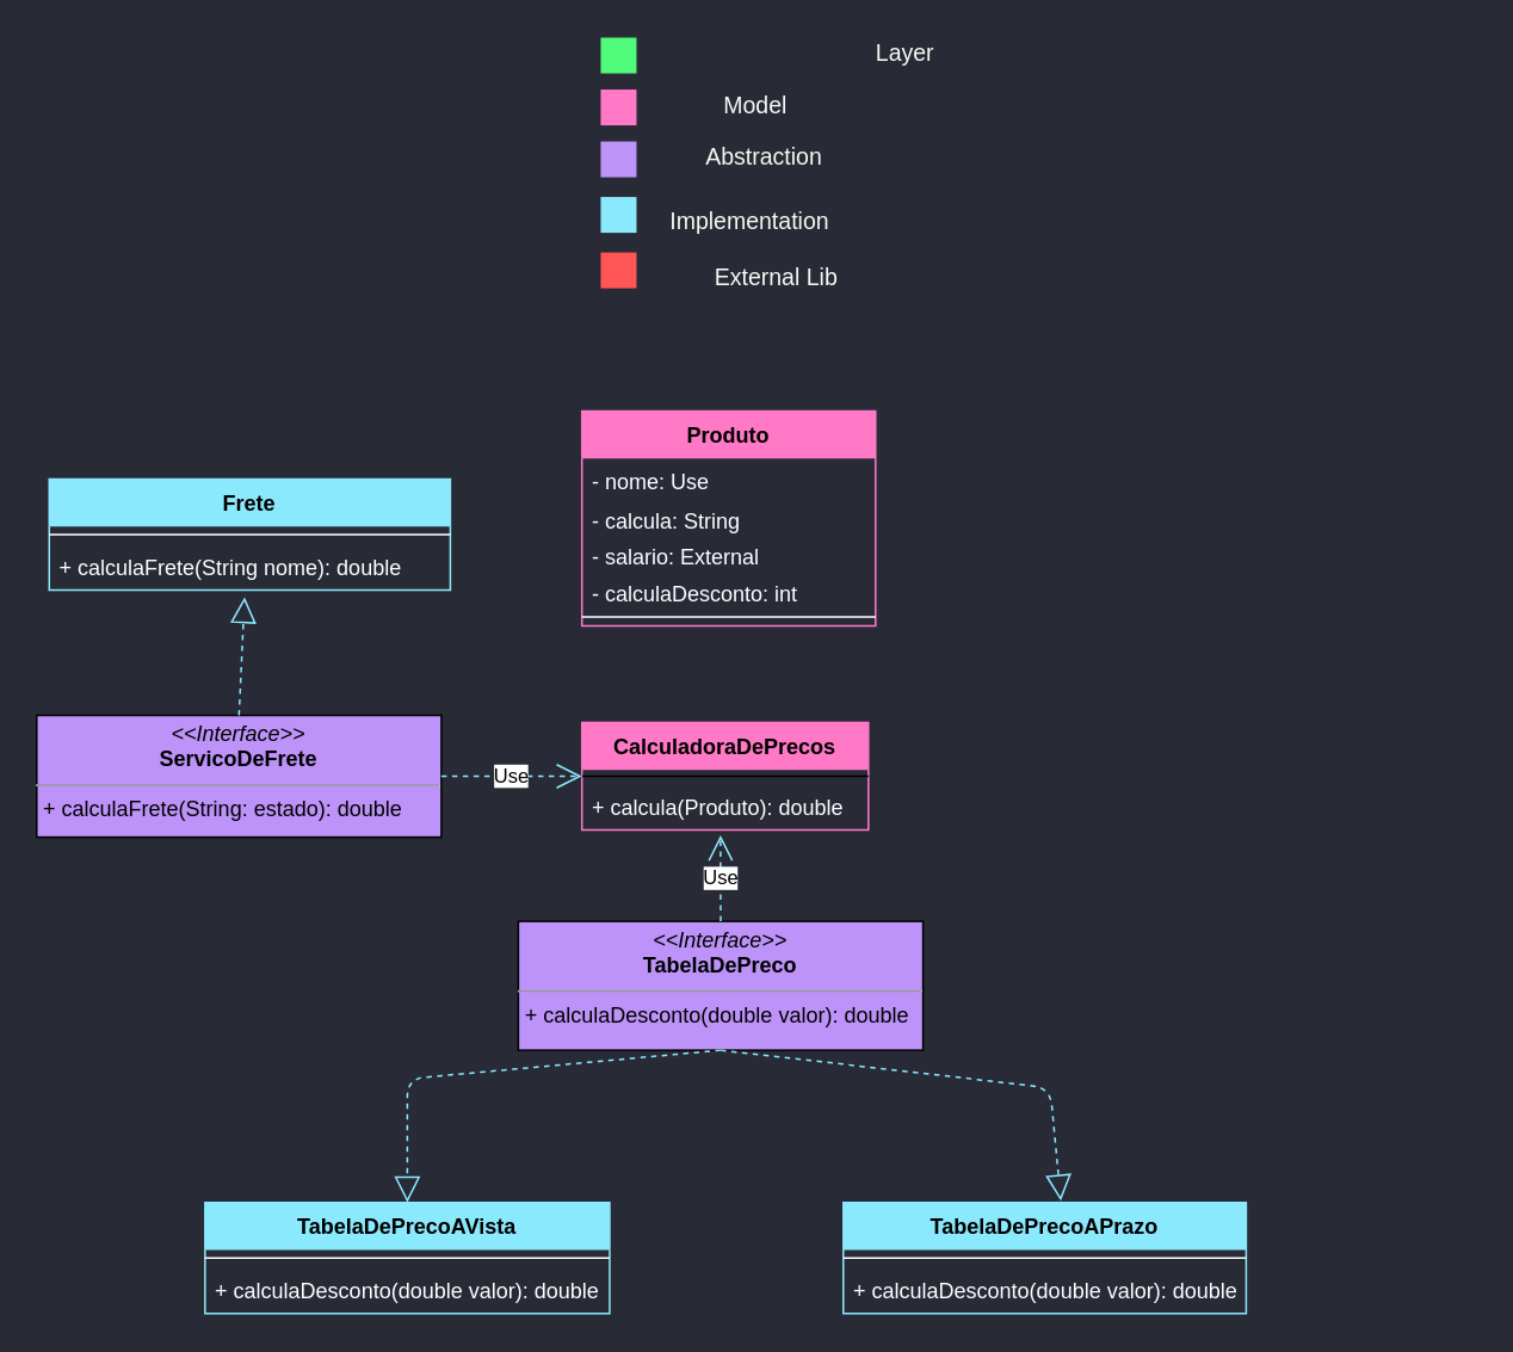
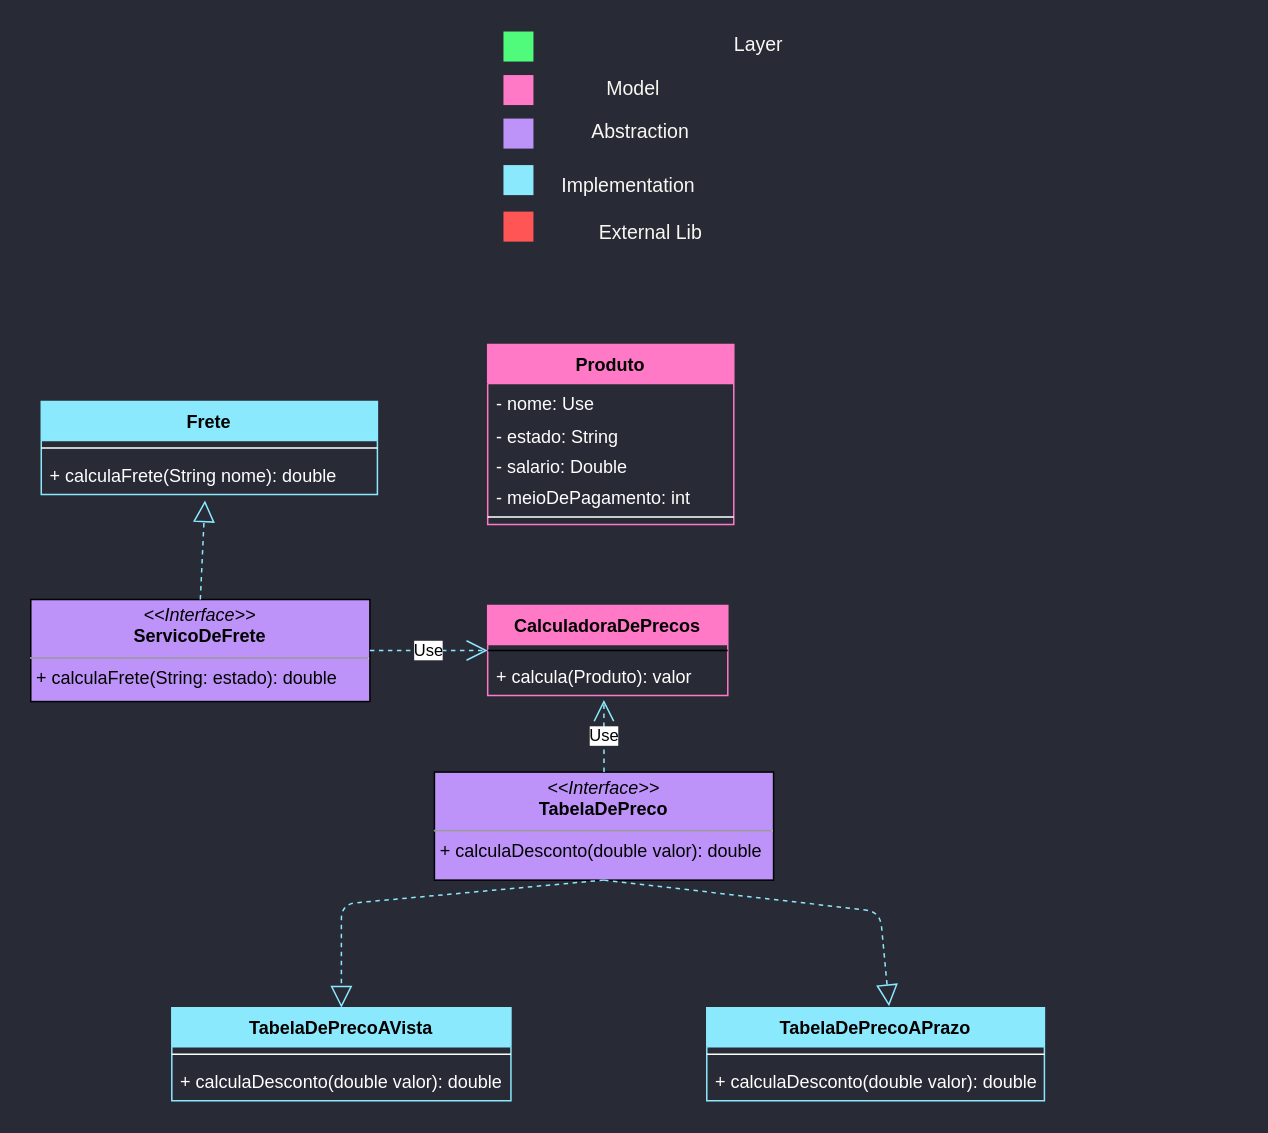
  <mxCell id="0" />
  <mxCell id="1" parent="0" />
  <mxCell id="2" value="" style="rounded=0;whiteSpace=wrap;html=1;strokeColor=none;strokeWidth=3;fillColor=#FF79C6;fontSize=13;fontColor=#F8F8F2;align=right;" parent="1" vertex="1"><mxGeometry x="335" y="49.5" width="20" height="20" as="geometry" /></mxCell>
  <mxCell id="3" value="Model" style="text;html=1;resizable=0;points=[];autosize=1;align=left;verticalAlign=middle;spacingTop=-4;fontSize=13;fontColor=#F8F8F2;" parent="1" vertex="1"><mxGeometry x="402" y="51.5" width="45" height="16" as="geometry" /></mxCell>
  <mxCell id="4" value="" style="rounded=0;whiteSpace=wrap;html=1;strokeColor=none;strokeWidth=3;fillColor=#BD93F9;fontSize=13;fontColor=#F8F8F2;align=right;" parent="1" vertex="1"><mxGeometry x="335" y="78.5" width="20" height="20" as="geometry" /></mxCell>
  <mxCell id="5" value="Abstraction" style="text;html=1;resizable=0;points=[];autosize=1;align=left;verticalAlign=middle;spacingTop=-4;fontSize=13;fontColor=#F8F8F2;" parent="1" vertex="1"><mxGeometry x="392" y="80.5" width="75" height="16" as="geometry" /></mxCell>
  <mxCell id="6" value="" style="rounded=0;whiteSpace=wrap;html=1;strokeColor=none;strokeWidth=3;fillColor=#8BE9FD;fontSize=13;fontColor=#F8F8F2;align=right;" parent="1" vertex="1"><mxGeometry x="335" y="109.5" width="20" height="20" as="geometry" /></mxCell>
  <mxCell id="7" value="Implementation" style="text;html=1;resizable=0;points=[];autosize=1;align=left;verticalAlign=middle;spacingTop=-4;fontSize=13;fontColor=#F8F8F2;" parent="1" vertex="1"><mxGeometry x="372" y="116.5" width="99" height="16" as="geometry" /></mxCell>
  <mxCell id="8" value="" style="rounded=0;whiteSpace=wrap;html=1;strokeColor=none;strokeWidth=3;fillColor=#50FA7B;fontSize=13;fontColor=#F8F8F2;align=right;" parent="1" vertex="1"><mxGeometry x="335" y="20.5" width="20" height="20" as="geometry" /></mxCell>
  <mxCell id="9" value="Layer" style="text;html=1;resizable=0;points=[];autosize=1;align=left;verticalAlign=middle;spacingTop=-4;fontSize=13;fontColor=#F8F8F2;" parent="1" vertex="1"><mxGeometry x="487" y="22.5" width="43" height="16" as="geometry" /></mxCell>
  <mxCell id="10" value="" style="rounded=0;whiteSpace=wrap;html=1;strokeColor=none;strokeWidth=3;fillColor=#FF5555;fontSize=13;fontColor=#F8F8F2;align=right;" parent="1" vertex="1"><mxGeometry x="335" y="140.5" width="20" height="20" as="geometry" /></mxCell>
  <mxCell id="11" value="External Lib" style="text;html=1;resizable=0;points=[];autosize=1;align=left;verticalAlign=middle;spacingTop=-4;fontSize=13;fontColor=#F8F8F2;" parent="1" vertex="1"><mxGeometry x="397" y="147.5" width="79" height="16" as="geometry" /></mxCell>
  <mxCell id="12" style="edgeStyle=orthogonalEdgeStyle;rounded=0;orthogonalLoop=1;jettySize=auto;html=1;exitX=0;exitY=0.5;exitDx=0;exitDy=0;entryX=1;entryY=0.5;entryDx=0;entryDy=0;fontSize=13;fontColor=#F8F8F2;strokeWidth=2;strokeColor=#BD93F9;" parent="1" edge="1"><mxGeometry relative="1" as="geometry"><mxPoint x="627" y="399" as="targetPoint" /></mxGeometry></mxCell>
  <mxCell id="13" style="edgeStyle=orthogonalEdgeStyle;rounded=0;orthogonalLoop=1;jettySize=auto;html=1;exitX=1;exitY=0.5;exitDx=0;exitDy=0;entryX=0;entryY=0.5;entryDx=0;entryDy=0;strokeColor=#BD93F9;strokeWidth=2;fontSize=13;fontColor=#F8F8F2;" parent="1" edge="1"><mxGeometry relative="1" as="geometry"><mxPoint x="823" y="399" as="sourcePoint" /></mxGeometry></mxCell>
  <mxCell id="14" value="Produto&#10;" style="swimlane;fontStyle=1;align=center;verticalAlign=top;childLayout=stackLayout;horizontal=1;startSize=26;horizontalStack=0;resizeParent=1;resizeParentMax=0;resizeLast=0;collapsible=1;marginBottom=0;strokeColor=#FF79C6;fillColor=#FF79C6;" parent="1" vertex="1"><mxGeometry x="324.5" y="229" width="164" height="120" as="geometry" /></mxCell>
  <mxCell id="15" value="- nome: Use" style="text;strokeColor=none;fillColor=none;align=left;verticalAlign=top;spacingLeft=4;spacingRight=4;overflow=hidden;rotatable=0;points=[[0,0.5],[1,0.5]];portConstraint=eastwest;fontStyle=0;fontColor=#FFFFFF;" parent="14" vertex="1"><mxGeometry y="26" width="164" height="22" as="geometry" /></mxCell>
- <mxCell id="16" value="- calcula: String" style="text;strokeColor=none;fillColor=none;align=left;verticalAlign=top;spacingLeft=4;spacingRight=4;overflow=hidden;rotatable=0;points=[[0,0.5],[1,0.5]];portConstraint=eastwest;fontStyle=0;fontColor=#FFFFFF;" parent="14" vertex="1"><mxGeometry y="48" width="164" height="20" as="geometry" /></mxCell>
- <mxCell id="17" value="- salario: External" style="text;strokeColor=none;fillColor=none;align=left;verticalAlign=top;spacingLeft=4;spacingRight=4;overflow=hidden;rotatable=0;points=[[0,0.5],[1,0.5]];portConstraint=eastwest;fontColor=#FFFFFF;" parent="14" vertex="1"><mxGeometry y="68" width="164" height="21" as="geometry" /></mxCell>
- <mxCell id="18" value="- calculaDesconto: int" style="text;strokeColor=none;fillColor=none;align=left;verticalAlign=top;spacingLeft=4;spacingRight=4;overflow=hidden;rotatable=0;points=[[0,0.5],[1,0.5]];portConstraint=eastwest;fontColor=#FFFFFF;" parent="14" vertex="1"><mxGeometry y="89" width="164" height="21" as="geometry" /></mxCell>
+ <mxCell id="16" value="- estado: String" style="text;strokeColor=none;fillColor=none;align=left;verticalAlign=top;spacingLeft=4;spacingRight=4;overflow=hidden;rotatable=0;points=[[0,0.5],[1,0.5]];portConstraint=eastwest;fontStyle=0;fontColor=#FFFFFF;" parent="14" vertex="1"><mxGeometry y="48" width="164" height="20" as="geometry" /></mxCell>
+ <mxCell id="17" value="- salario: Double" style="text;strokeColor=none;fillColor=none;align=left;verticalAlign=top;spacingLeft=4;spacingRight=4;overflow=hidden;rotatable=0;points=[[0,0.5],[1,0.5]];portConstraint=eastwest;fontColor=#FFFFFF;" parent="14" vertex="1"><mxGeometry y="68" width="164" height="21" as="geometry" /></mxCell>
+ <mxCell id="18" value="- meioDePagamento: int" style="text;strokeColor=none;fillColor=none;align=left;verticalAlign=top;spacingLeft=4;spacingRight=4;overflow=hidden;rotatable=0;points=[[0,0.5],[1,0.5]];portConstraint=eastwest;fontColor=#FFFFFF;" parent="14" vertex="1"><mxGeometry y="89" width="164" height="21" as="geometry" /></mxCell>
  <mxCell id="19" value="" style="line;strokeWidth=1;fillColor=none;align=left;verticalAlign=middle;spacingTop=-1;spacingLeft=3;spacingRight=3;rotatable=0;labelPosition=right;points=[];portConstraint=eastwest;strokeColor=#FFFFFF;" parent="14" vertex="1"><mxGeometry y="110" width="164" height="10" as="geometry" /></mxCell>
  <mxCell id="20" value="CalculadoraDePrecos" style="swimlane;fontStyle=1;align=center;verticalAlign=top;childLayout=stackLayout;horizontal=1;startSize=26;horizontalStack=0;resizeParent=1;resizeParentMax=0;resizeLast=0;collapsible=1;marginBottom=0;strokeColor=#FF79C6;fillColor=#FF79C6;" parent="1" vertex="1"><mxGeometry x="324.5" y="403" width="160" height="60" as="geometry" /></mxCell>
  <mxCell id="21" value="" style="line;strokeWidth=1;fillColor=none;align=left;verticalAlign=middle;spacingTop=-1;spacingLeft=3;spacingRight=3;rotatable=0;labelPosition=right;points=[];portConstraint=eastwest;" parent="20" vertex="1"><mxGeometry y="26" width="160" height="8" as="geometry" /></mxCell>
- <mxCell id="22" value="+ calcula(Produto): double" style="text;strokeColor=none;fillColor=none;align=left;verticalAlign=top;spacingLeft=4;spacingRight=4;overflow=hidden;rotatable=0;points=[[0,0.5],[1,0.5]];portConstraint=eastwest;fontColor=#FFFFFF;" parent="20" vertex="1"><mxGeometry y="34" width="160" height="26" as="geometry" /></mxCell>
+ <mxCell id="22" value="+ calcula(Produto): valor" style="text;strokeColor=none;fillColor=none;align=left;verticalAlign=top;spacingLeft=4;spacingRight=4;overflow=hidden;rotatable=0;points=[[0,0.5],[1,0.5]];portConstraint=eastwest;fontColor=#FFFFFF;" parent="20" vertex="1"><mxGeometry y="34" width="160" height="26" as="geometry" /></mxCell>
  <mxCell id="23" value="Frete" style="swimlane;fontStyle=1;align=center;verticalAlign=top;childLayout=stackLayout;horizontal=1;startSize=26;horizontalStack=0;resizeParent=1;resizeParentMax=0;resizeLast=0;collapsible=1;marginBottom=0;strokeColor=#8BE9FD;fillColor=#8BE9FD;" parent="1" vertex="1"><mxGeometry x="27" y="267" width="224" height="62" as="geometry" /></mxCell>
  <mxCell id="24" value="" style="line;strokeWidth=1;fillColor=none;align=left;verticalAlign=middle;spacingTop=-1;spacingLeft=3;spacingRight=3;rotatable=0;labelPosition=right;points=[];portConstraint=eastwest;strokeColor=#FFFFFF;" parent="23" vertex="1"><mxGeometry y="26" width="224" height="10" as="geometry" /></mxCell>
  <mxCell id="25" value="+ calculaFrete(String nome): double" style="text;strokeColor=none;fillColor=none;align=left;verticalAlign=top;spacingLeft=4;spacingRight=4;overflow=hidden;rotatable=0;points=[[0,0.5],[1,0.5]];portConstraint=eastwest;fontColor=#FFFFFF;" parent="23" vertex="1"><mxGeometry y="36" width="224" height="26" as="geometry" /></mxCell>
  <mxCell id="26" value="TabelaDePrecoAVista" style="swimlane;fontStyle=1;align=center;verticalAlign=top;childLayout=stackLayout;horizontal=1;startSize=26;horizontalStack=0;resizeParent=1;resizeParentMax=0;resizeLast=0;collapsible=1;marginBottom=0;strokeColor=#8BE9FD;fillColor=#8BE9FD;" parent="1" vertex="1"><mxGeometry x="114" y="671" width="226" height="62" as="geometry" /></mxCell>
  <mxCell id="27" value="" style="line;strokeWidth=1;fillColor=none;align=left;verticalAlign=middle;spacingTop=-1;spacingLeft=3;spacingRight=3;rotatable=0;labelPosition=right;points=[];portConstraint=eastwest;strokeColor=#FFFFFF;" parent="26" vertex="1"><mxGeometry y="26" width="226" height="10" as="geometry" /></mxCell>
  <mxCell id="28" value="+ calculaDesconto(double valor): double" style="text;strokeColor=none;fillColor=none;align=left;verticalAlign=top;spacingLeft=4;spacingRight=4;overflow=hidden;rotatable=0;points=[[0,0.5],[1,0.5]];portConstraint=eastwest;fontColor=#FFFFFF;" parent="26" vertex="1"><mxGeometry y="36" width="226" height="26" as="geometry" /></mxCell>
  <mxCell id="29" value="TabelaDePrecoAPrazo" style="swimlane;fontStyle=1;align=center;verticalAlign=top;childLayout=stackLayout;horizontal=1;startSize=26;horizontalStack=0;resizeParent=1;resizeParentMax=0;resizeLast=0;collapsible=1;marginBottom=0;strokeColor=#8BE9FD;fillColor=#8BE9FD;" parent="1" vertex="1"><mxGeometry x="470.5" y="671" width="225" height="62" as="geometry" /></mxCell>
  <mxCell id="30" value="" style="line;strokeWidth=1;fillColor=none;align=left;verticalAlign=middle;spacingTop=-1;spacingLeft=3;spacingRight=3;rotatable=0;labelPosition=right;points=[];portConstraint=eastwest;strokeColor=#FFFFFF;" parent="29" vertex="1"><mxGeometry y="26" width="225" height="10" as="geometry" /></mxCell>
  <mxCell id="31" value="+ calculaDesconto(double valor): double" style="text;strokeColor=none;fillColor=none;align=left;verticalAlign=top;spacingLeft=4;spacingRight=4;overflow=hidden;rotatable=0;points=[[0,0.5],[1,0.5]];portConstraint=eastwest;fontColor=#FFFFFF;" parent="29" vertex="1"><mxGeometry y="36" width="225" height="26" as="geometry" /></mxCell>
  <mxCell id="32" value="&lt;p style=&quot;margin: 0px ; margin-top: 4px ; text-align: center&quot;&gt;&lt;i&gt;&amp;lt;&amp;lt;Interface&amp;gt;&amp;gt;&lt;/i&gt;&lt;br&gt;&lt;b&gt;TabelaDePreco&lt;/b&gt;&lt;/p&gt;&lt;hr size=&quot;1&quot;&gt;&lt;p style=&quot;margin: 0px ; margin-left: 4px&quot;&gt;+ calculaDesconto(double valor): double&lt;br&gt;&lt;/p&gt;" style="verticalAlign=top;align=left;overflow=fill;fontSize=12;fontFamily=Helvetica;html=1;fillColor=#BD93F9;" parent="1" vertex="1"><mxGeometry x="289" y="514" width="226" height="72" as="geometry" /></mxCell>
  <mxCell id="33" value="" style="endArrow=block;dashed=1;endFill=0;endSize=12;html=1;exitX=0.5;exitY=1;exitDx=0;exitDy=0;entryX=0.5;entryY=0;entryDx=0;entryDy=0;strokeColor=#8BE9FD;" parent="1" source="32" target="26" edge="1"><mxGeometry width="160" relative="1" as="geometry"><mxPoint x="36" y="756" as="sourcePoint" /><mxPoint x="196" y="756" as="targetPoint" /><Array as="points"><mxPoint x="227" y="602" /></Array></mxGeometry></mxCell>
  <mxCell id="34" value="" style="endArrow=block;dashed=1;endFill=0;endSize=12;html=1;exitX=0.5;exitY=1;exitDx=0;exitDy=0;entryX=0.54;entryY=-0.016;entryDx=0;entryDy=0;strokeColor=#8BE9FD;entryPerimeter=0;" parent="1" source="32" target="29" edge="1"><mxGeometry width="160" relative="1" as="geometry"><mxPoint x="412" y="596" as="sourcePoint" /><mxPoint x="237" y="681" as="targetPoint" /><Array as="points"><mxPoint x="586" y="607" /></Array></mxGeometry></mxCell>
  <mxCell id="35" value="Use" style="endArrow=open;endSize=12;dashed=1;html=1;strokeColor=#8BE9FD;entryX=0.484;entryY=1.115;entryDx=0;entryDy=0;entryPerimeter=0;exitX=0.5;exitY=0;exitDx=0;exitDy=0;" parent="1" source="32" target="22" edge="1"><mxGeometry width="160" relative="1" as="geometry"><mxPoint x="36" y="756" as="sourcePoint" /><mxPoint x="196" y="756" as="targetPoint" /></mxGeometry></mxCell>
  <mxCell id="36" value="&lt;p style=&quot;margin: 0px ; margin-top: 4px ; text-align: center&quot;&gt;&lt;i&gt;&amp;lt;&amp;lt;Interface&amp;gt;&amp;gt;&lt;/i&gt;&lt;br&gt;&lt;b&gt;ServicoDeFrete&lt;/b&gt;&lt;/p&gt;&lt;hr size=&quot;1&quot;&gt;&lt;p style=&quot;margin: 0px ; margin-left: 4px&quot;&gt;+ calculaFrete(String: estado): double&lt;br&gt;&lt;/p&gt;" style="verticalAlign=top;align=left;overflow=fill;fontSize=12;fontFamily=Helvetica;html=1;fillColor=#BD93F9;" parent="1" vertex="1"><mxGeometry x="20" y="399" width="226" height="68" as="geometry" /></mxCell>
  <mxCell id="37" value="Use" style="endArrow=open;endSize=12;dashed=1;html=1;strokeColor=#8BE9FD;exitX=1;exitY=0.5;exitDx=0;exitDy=0;entryX=0;entryY=0.5;entryDx=0;entryDy=0;" parent="1" source="36" target="20" edge="1"><mxGeometry width="160" relative="1" as="geometry"><mxPoint x="18" y="756" as="sourcePoint" /><mxPoint x="178" y="756" as="targetPoint" /></mxGeometry></mxCell>
  <mxCell id="38" value="" style="endArrow=block;dashed=1;endFill=0;endSize=12;html=1;strokeColor=#8BE9FD;exitX=0.5;exitY=0;exitDx=0;exitDy=0;entryX=0.487;entryY=1.154;entryDx=0;entryDy=0;entryPerimeter=0;" parent="1" source="36" target="25" edge="1"><mxGeometry width="160" relative="1" as="geometry"><mxPoint x="20" y="756" as="sourcePoint" /><mxPoint x="180" y="756" as="targetPoint" /></mxGeometry></mxCell>
